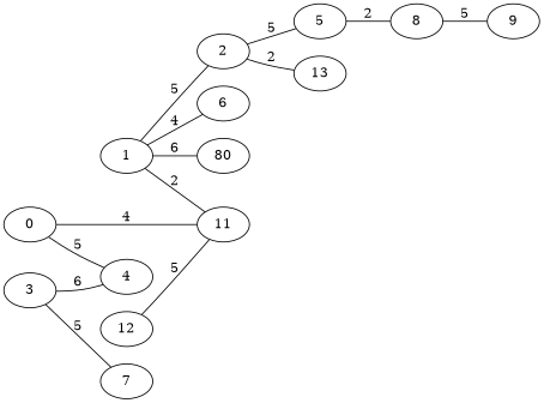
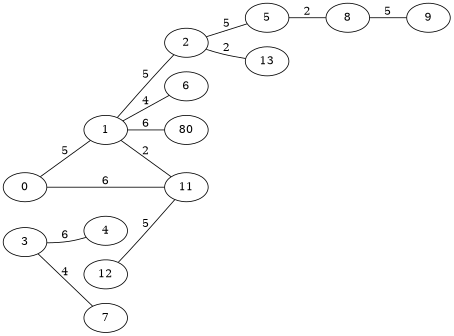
  graph {
    rankdir=LR
    node [habit=2 x=2 y=7]
    edge [weight=5]
    0 [y=5]
    1 [habit=8 x=4 y=5]
    11 [habit=10 y=6]
    2 [x=6]
    6 [base=2 habit=7 x=3]
    n6 [label=80 x=3 y=3]
    5 [habit=9 x=8]
    13 [habit=7 x=7 y=9]
    3 [habit=6 x=5 y=3]
    4 [habit=6 x=7 y=2]
    7 [habit=8 x=4 y=1]
    8 [habit=5 x=8 y=9]
    9 [base=1 habit=7 x=10 y=10]
    12 [habit=1 x=1]
-   0 -- 4 [label=5]
-   0 -- 11 [label=4 weight=6]
+   0 -- 1 [label=5]
+   0 -- 11 [label=6 weight=6]
    1 -- 11 [label=2 weight=4]
    1 -- 2 [label=5]
    1 -- 6 [label=4 weight=4]
    1 -- n6 [label=6 weight=6]
    2 -- 5 [label=5]
    2 -- 13 [label=2]
    5 -- 8 [label=2 weight=2]
    3 -- 4 [label=6 weight=6]
-   3 -- 7 [label=5]
+   3 -- 7 [label=4]
    8 -- 9 [label=5]
    12 -- 11 [label=5]
  }
